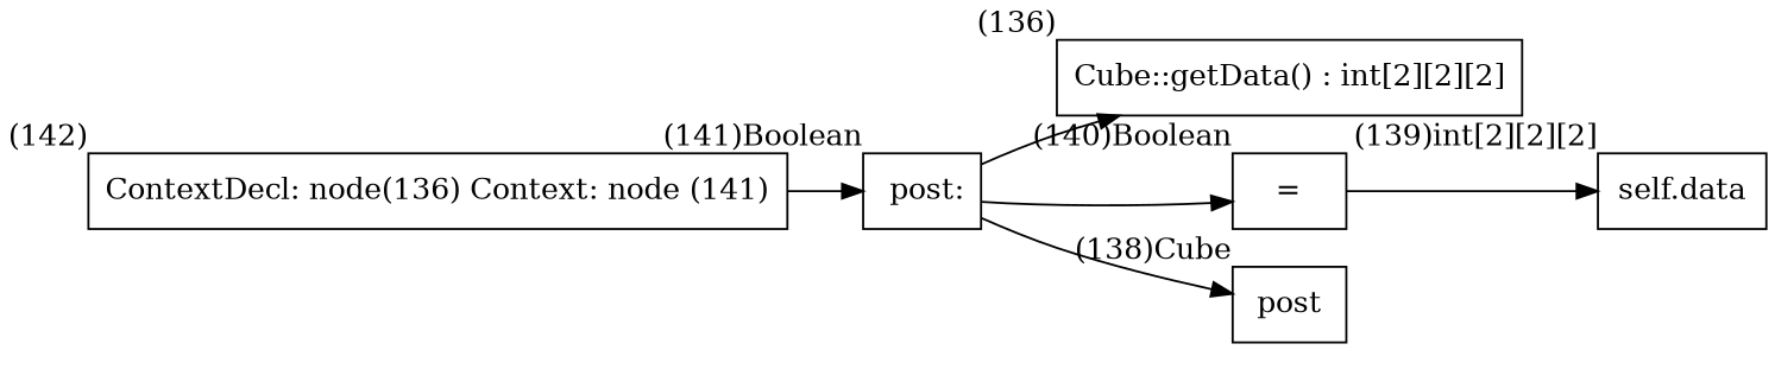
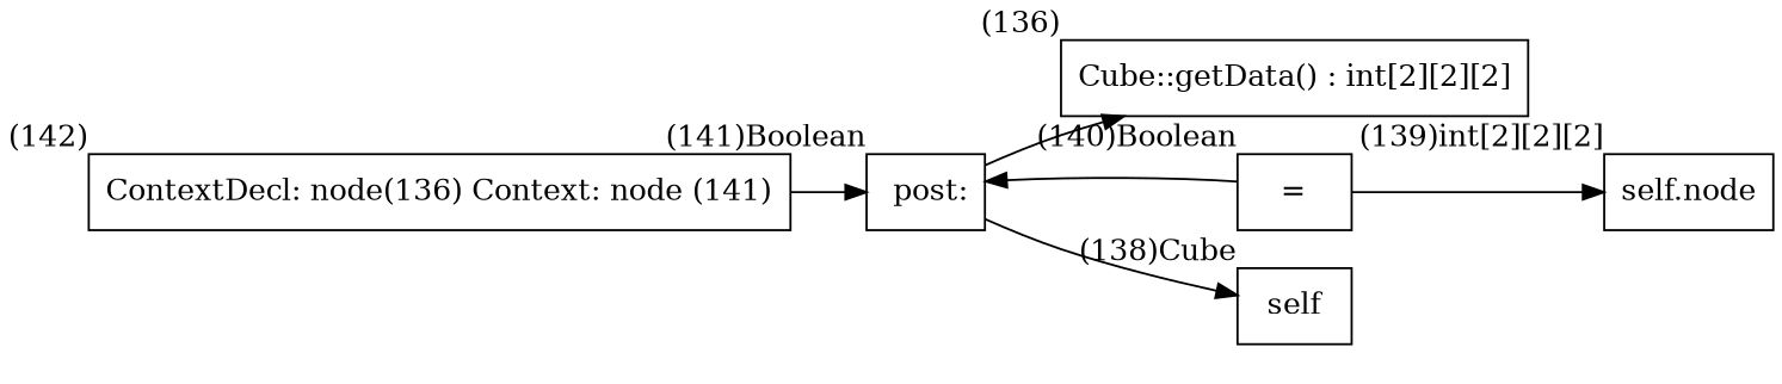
  digraph {
    rankdir=LR
    node [shape=box]
    n1 [label="ContextDecl: node(136) Context: node (141)" xlabel="(142)"]
    n2 [label=" post:" xlabel="(141)Boolean"]
    n3 [label="Cube::getData() : int[2][2][2]" xlabel="(136)"]
    n4 [label="=" xlabel="(140)Boolean"]
-   n5 [label=post xlabel="(138)Cube"]
-   n6 [label="self.data" xlabel="(139)int[2][2][2]"]
+   n5 [label=self xlabel="(138)Cube"]
+   n6 [label="self.node" xlabel="(139)int[2][2][2]"]
    n1 -> n2
    n2 -> n3
-   n2 -> n4
+   n4 -> n2
    n2 -> n5
    n4 -> n6
  }
